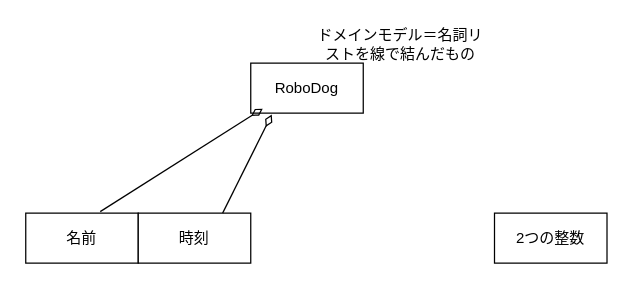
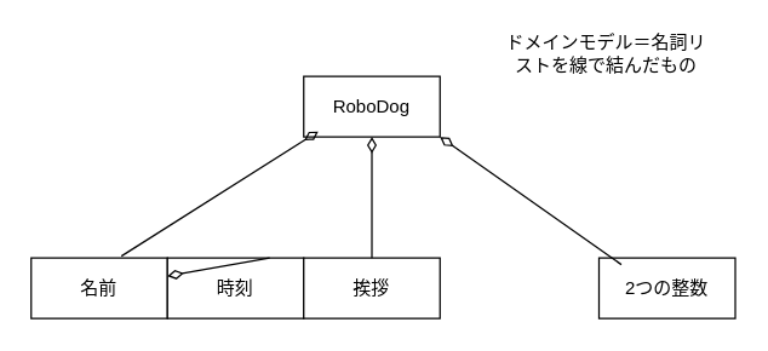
  <mxCell id="0" />
  <mxCell id="1" parent="0" />
  <mxCell id="2" value="名前" style="rounded=0;whiteSpace=wrap;html=1;" vertex="1" parent="1"><mxGeometry y="170" width="90" height="40" as="geometry" x="20" /></mxCell>
  <mxCell id="3" value="時刻" style="rounded=0;whiteSpace=wrap;html=1;" vertex="1" parent="1"><mxGeometry x="110" y="170" width="90" height="40" as="geometry" /></mxCell>
  <mxCell id="4" value="RoboDog" style="rounded=0;whiteSpace=wrap;html=1;" vertex="1" parent="1"><mxGeometry x="200" y="50" width="90" height="40" as="geometry" /></mxCell>
+ <mxCell id="5" value="挨拶" style="rounded=0;whiteSpace=wrap;html=1;" vertex="1" parent="1"><mxGeometry x="200" y="170" width="90" height="40" as="geometry" /></mxCell>
  <mxCell id="6" value="" style="endArrow=diamondThin;html=1;rounded=0;endFill=0;strokeWidth=1;entryX=0.107;entryY=0.91;entryDx=0;entryDy=0;exitX=0.662;exitY=-0.03;exitDx=0;exitDy=0;exitPerimeter=0;endSize=8;entryPerimeter=0;" edge="1" parent="1" source="2" target="4"><mxGeometry width="50" height="50" relative="1" as="geometry"><mxPoint x="90" y="160" as="sourcePoint" /><mxPoint x="140" y="110" as="targetPoint" /></mxGeometry></mxCell>
- <mxCell id="8" value="" style="endArrow=diamondThin;html=1;rounded=0;endFill=0;strokeWidth=1;entryX=0.187;entryY=1.03;entryDx=0;entryDy=0;endSize=8;entryPerimeter=0;exitX=0.75;exitY=0;exitDx=0;exitDy=0;" edge="1" parent="1" source="3" target="4"><mxGeometry width="50" height="50" relative="1" as="geometry"><mxPoint x="180" y="160" as="sourcePoint" /><mxPoint x="450" y="200" as="targetPoint" /></mxGeometry></mxCell>
+ <mxCell id="7" value="" style="endArrow=diamondThin;html=1;rounded=0;endFill=0;strokeWidth=1;entryX=0.5;entryY=1;entryDx=0;entryDy=0;exitX=0.5;exitY=0;exitDx=0;exitDy=0;endSize=8;" edge="1" parent="1" source="5" target="4"><mxGeometry width="50" height="50" relative="1" as="geometry"><mxPoint x="540" y="203" as="sourcePoint" /><mxPoint x="600" y="120" as="targetPoint" /></mxGeometry></mxCell>
+ <mxCell id="8" value="" style="endArrow=diamondThin;html=1;rounded=0;endFill=0;strokeWidth=1;endSize=8;exitX=0.75;exitY=0;exitDx=0;exitDy=0;" edge="1" parent="1" source="3" target="2"><mxGeometry width="50" height="50" relative="1" as="geometry"><mxPoint x="180" y="160" as="sourcePoint" /><mxPoint x="450" y="200" as="targetPoint" /></mxGeometry></mxCell>
  <mxCell id="9" value="2つの整数" style="rounded=0;whiteSpace=wrap;html=1;" vertex="1" parent="1"><mxGeometry x="395" y="170" width="90" height="40" as="geometry" /></mxCell>
- <mxCell id="11" value="ドメインモデル＝名詞リストを線で結んだもの" style="text;html=1;align=center;verticalAlign=middle;whiteSpace=wrap;rounded=0;" vertex="1" parent="1"><mxGeometry x="250" y="20" width="140" height="30" as="geometry" /></mxCell>
+ <mxCell id="10" value="" style="endArrow=diamondThin;html=1;rounded=0;endFill=0;strokeWidth=1;entryX=1;entryY=1;entryDx=0;entryDy=0;exitX=0.164;exitY=0.11;exitDx=0;exitDy=0;exitPerimeter=0;endSize=8;" edge="1" parent="1" source="9" target="4"><mxGeometry width="50" height="50" relative="1" as="geometry"><mxPoint x="792" y="251" as="sourcePoint" /><mxPoint x="440" y="140" as="targetPoint" /></mxGeometry></mxCell>
+ <mxCell id="11" value="ドメインモデル＝名詞リストを線で結んだもの" style="text;html=1;align=center;verticalAlign=middle;whiteSpace=wrap;rounded=0;" vertex="1" parent="1"><mxGeometry x="330" y="20" width="140" height="30" as="geometry" /></mxCell>
